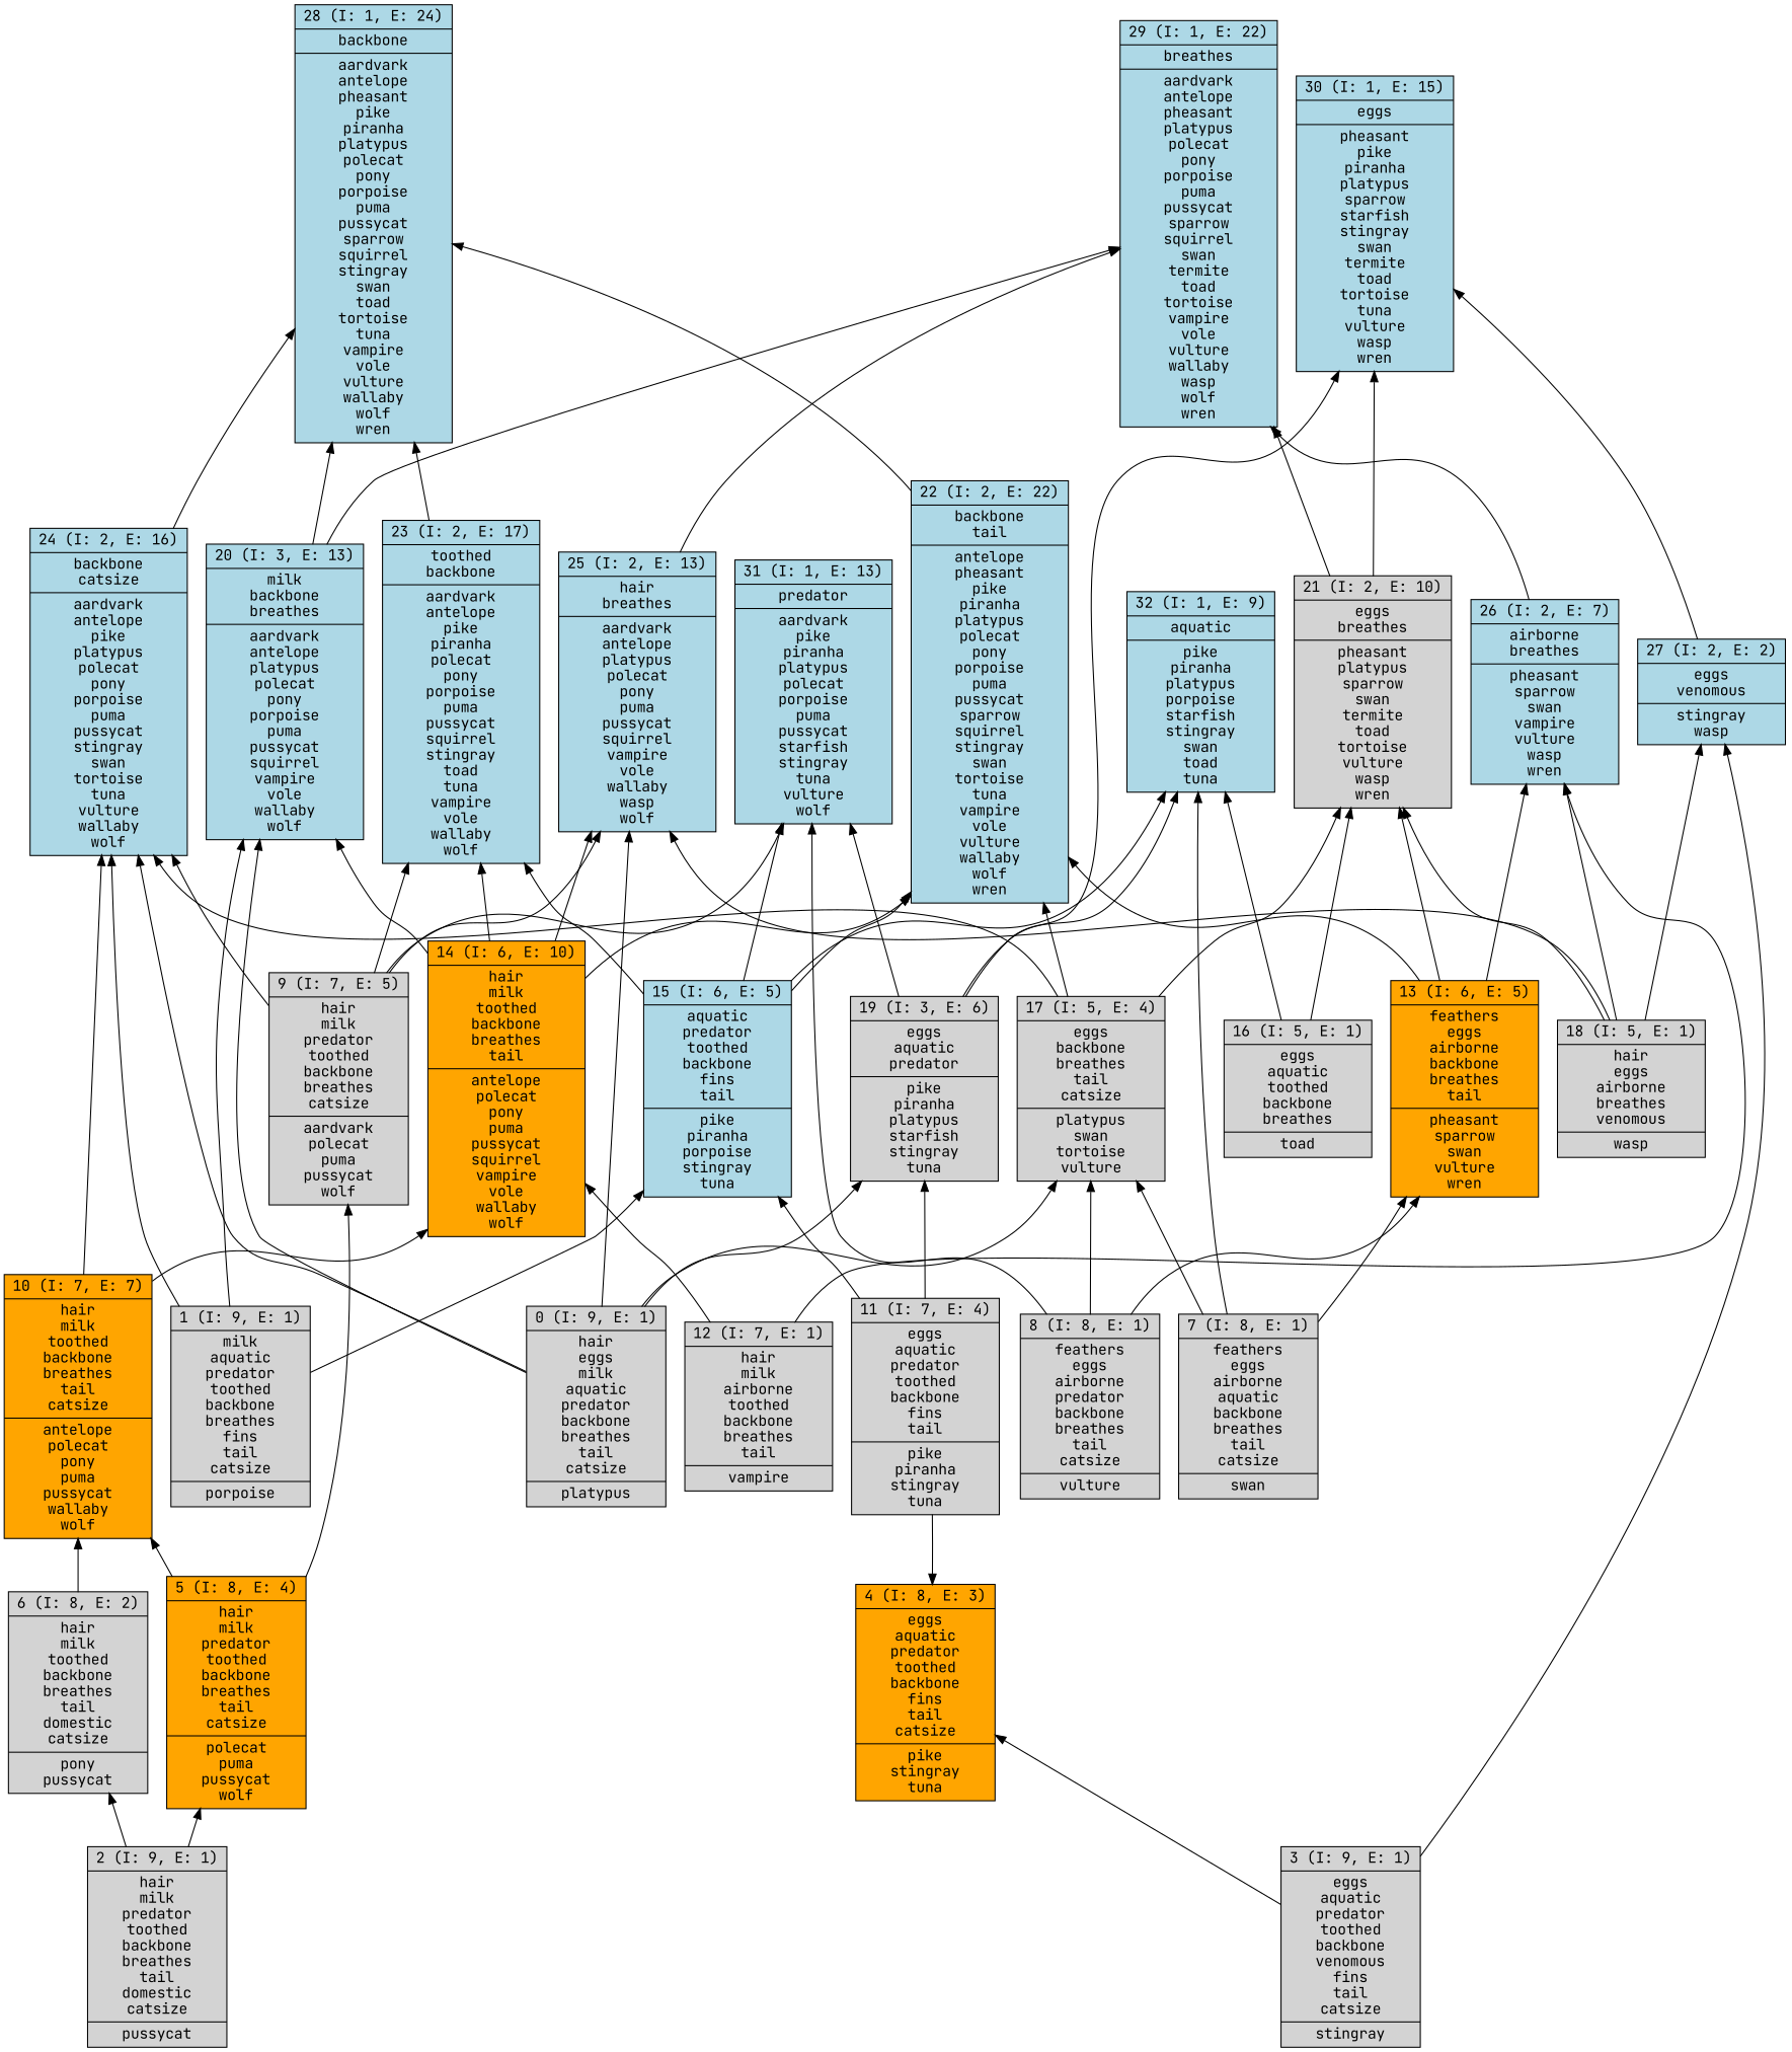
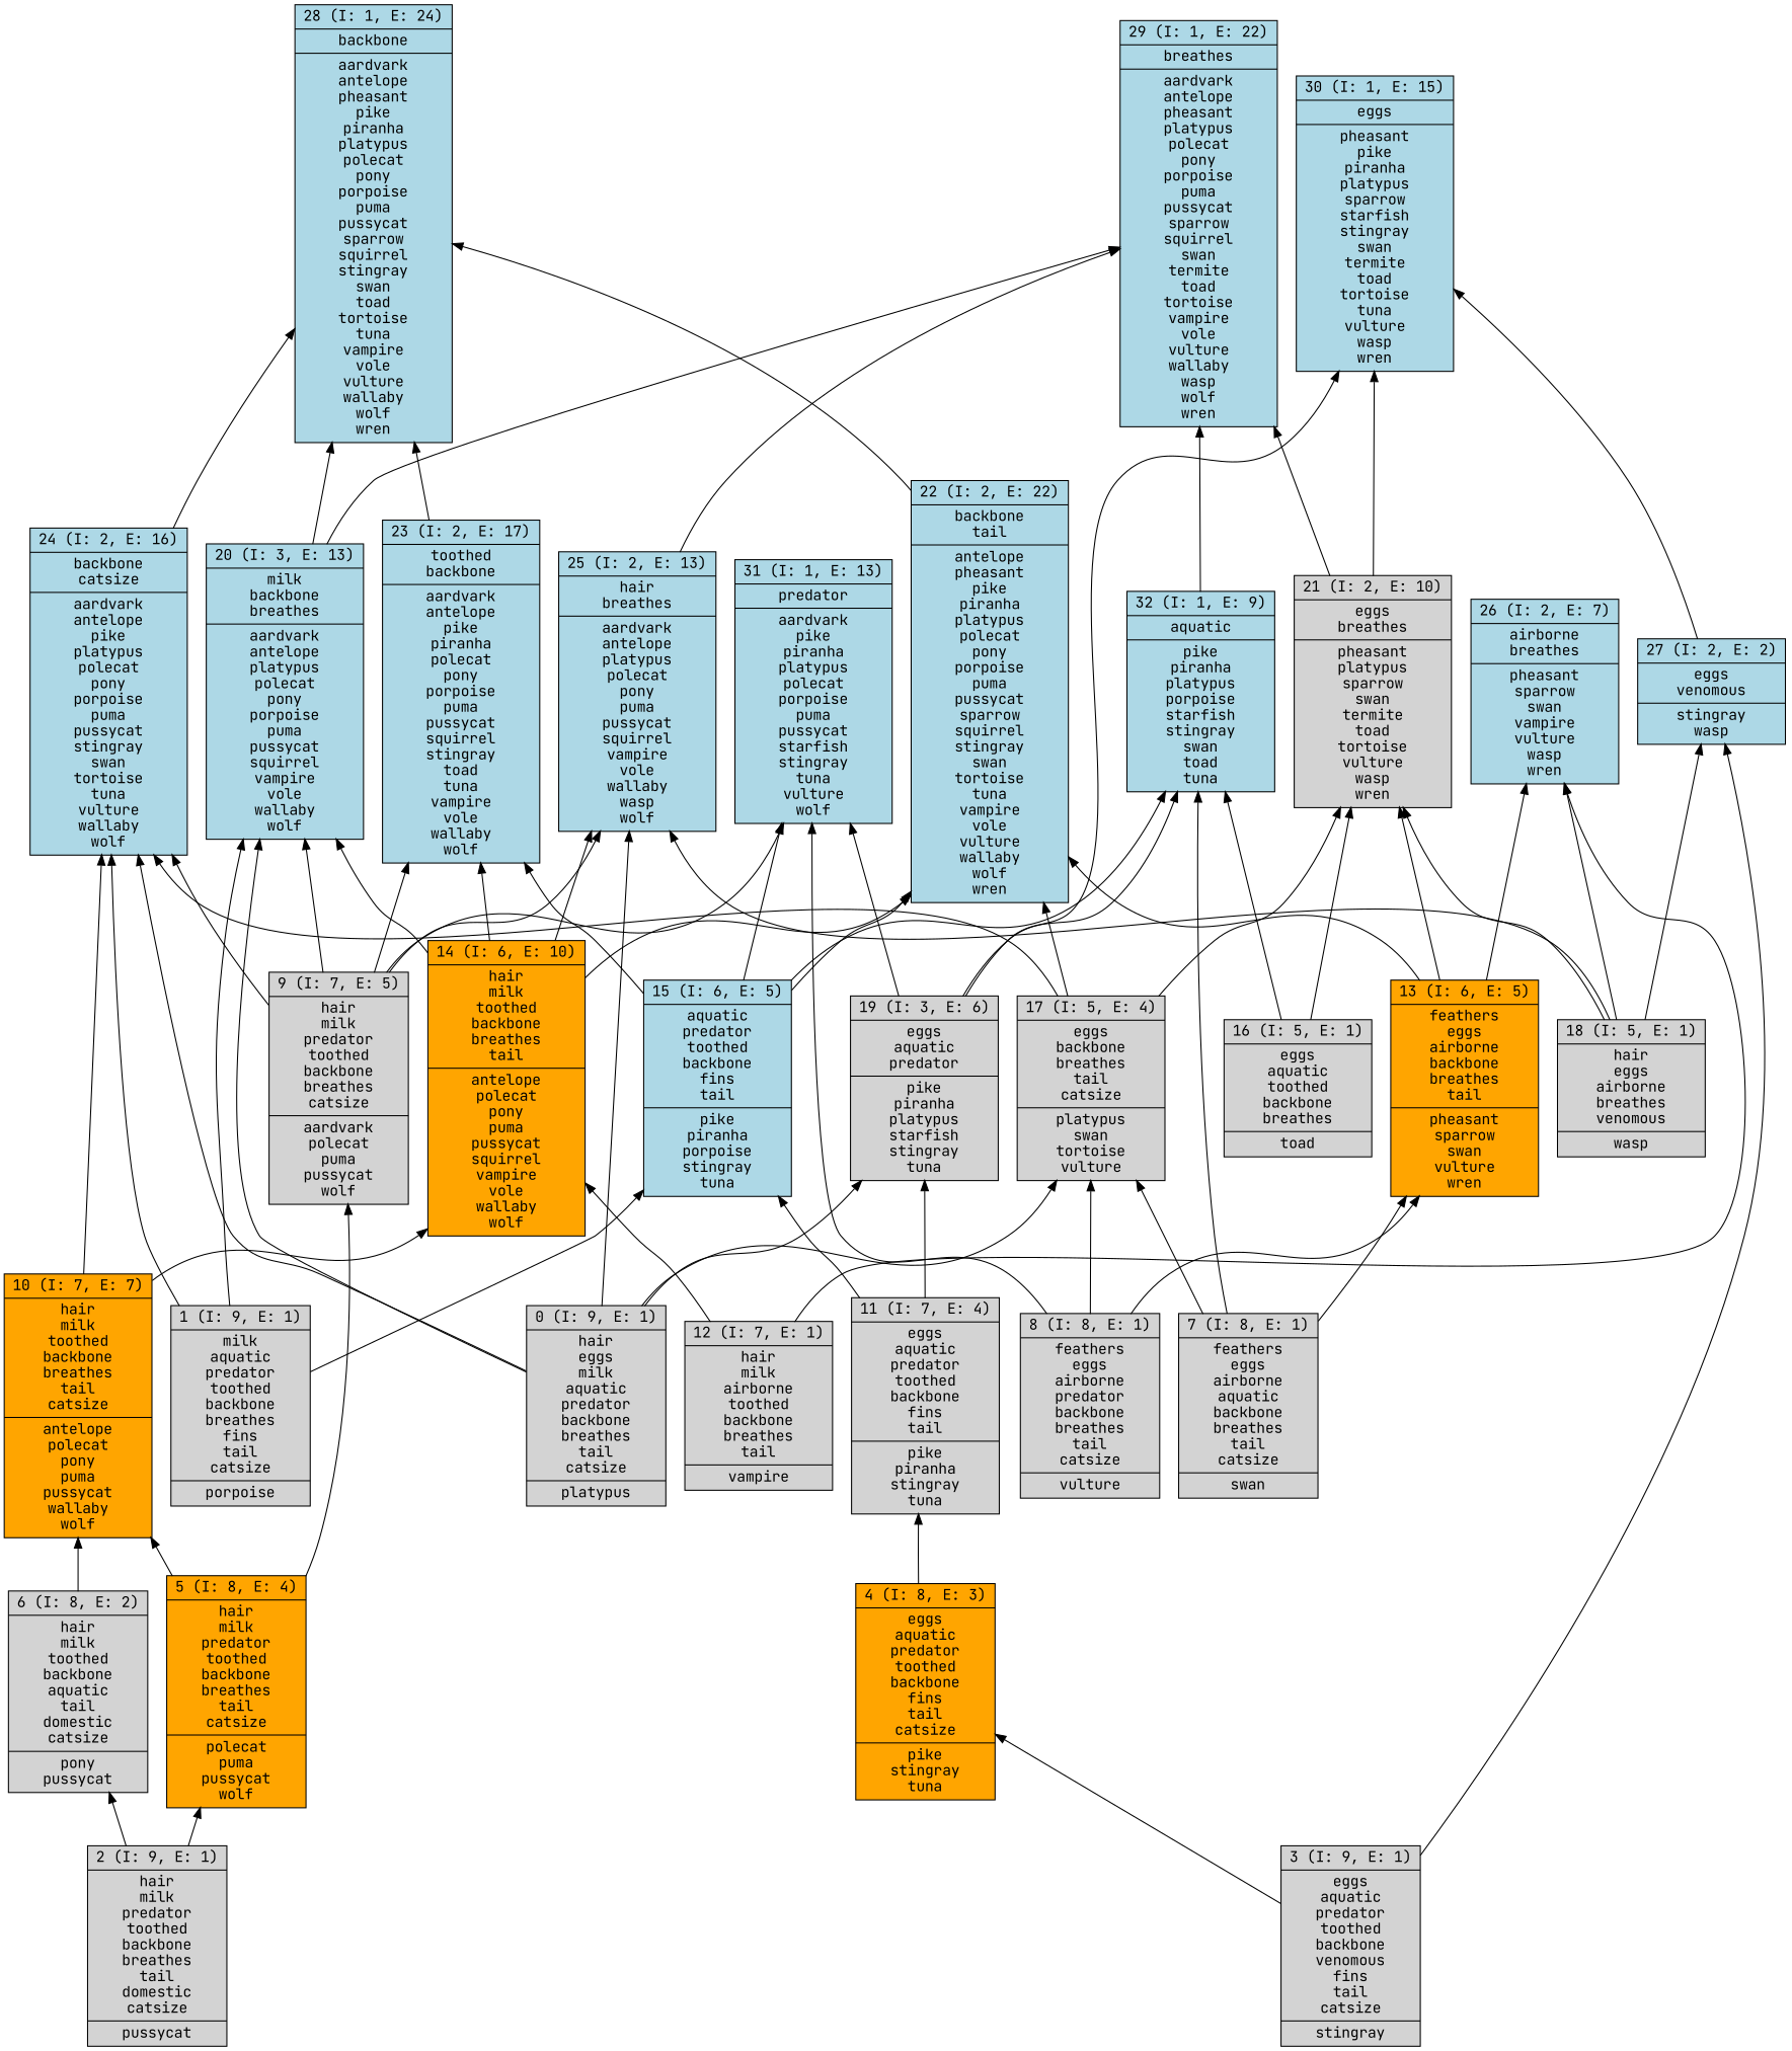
  digraph {
    fontname="JetBrains Mono"
    rankdir=BT
    node [fontname="JetBrains Mono" shape=record style=filled]
    edge [fontname="JetBrains Mono"]
    n1 [label="{0 (I: 9, E: 1)|hair\neggs\nmilk\naquatic\npredator\nbackbone\nbreathes\ntail\ncatsize\n|platypus\n}"]
    n2 [label="{17 (I: 5, E: 4)|eggs\nbackbone\nbreathes\ntail\ncatsize\n|platypus\nswan\ntortoise\nvulture\n}"]
    n3 [label="{19 (I: 3, E: 6)|eggs\naquatic\npredator\n|pike\npiranha\nplatypus\nstarfish\nstingray\ntuna\n}"]
    n4 [fillcolor=lightblue label="{20 (I: 3, E: 13)|milk\nbackbone\nbreathes\n|aardvark\nantelope\nplatypus\npolecat\npony\nporpoise\npuma\npussycat\nsquirrel\nvampire\nvole\nwallaby\nwolf\n}"]
    n5 [fillcolor=lightblue label="{25 (I: 2, E: 13)|hair\nbreathes\n|aardvark\nantelope\nplatypus\npolecat\npony\npuma\npussycat\nsquirrel\nvampire\nvole\nwallaby\nwasp\nwolf\n}"]
    n6 [fillcolor=lightblue label="{24 (I: 2, E: 16)|backbone\ncatsize\n|aardvark\nantelope\npike\nplatypus\npolecat\npony\nporpoise\npuma\npussycat\nstingray\nswan\ntortoise\ntuna\nvulture\nwallaby\nwolf\n}"]
    n7 [label="{21 (I: 2, E: 10)|eggs\nbreathes\n|pheasant\nplatypus\nsparrow\nswan\ntermite\ntoad\ntortoise\nvulture\nwasp\nwren\n}"]
    n8 [fillcolor=lightblue label="{22 (I: 2, E: 22)|backbone\ntail\n|antelope\npheasant\npike\npiranha\nplatypus\npolecat\npony\nporpoise\npuma\npussycat\nsparrow\nsquirrel\nstingray\nswan\ntortoise\ntuna\nvampire\nvole\nvulture\nwallaby\nwolf\nwren\n}"]
    n9 [fillcolor=lightblue label="{32 (I: 1, E: 9)|aquatic\n|pike\npiranha\nplatypus\nporpoise\nstarfish\nstingray\nswan\ntoad\ntuna\n}"]
    n10 [fillcolor=lightblue label="{31 (I: 1, E: 13)|predator\n|aardvark\npike\npiranha\nplatypus\npolecat\nporpoise\npuma\npussycat\nstarfish\nstingray\ntuna\nvulture\nwolf\n}"]
    n11 [fillcolor=lightblue label="{30 (I: 1, E: 15)|eggs\n|pheasant\npike\npiranha\nplatypus\nsparrow\nstarfish\nstingray\nswan\ntermite\ntoad\ntortoise\ntuna\nvulture\nwasp\nwren\n}"]
    n12 [fillcolor=lightblue label="{28 (I: 1, E: 24)|backbone\n|aardvark\nantelope\npheasant\npike\npiranha\nplatypus\npolecat\npony\nporpoise\npuma\npussycat\nsparrow\nsquirrel\nstingray\nswan\ntoad\ntortoise\ntuna\nvampire\nvole\nvulture\nwallaby\nwolf\nwren\n}"]
    n13 [fillcolor=lightblue label="{29 (I: 1, E: 22)|breathes\n|aardvark\nantelope\npheasant\nplatypus\npolecat\npony\nporpoise\npuma\npussycat\nsparrow\nsquirrel\nswan\ntermite\ntoad\ntortoise\nvampire\nvole\nvulture\nwallaby\nwasp\nwolf\nwren\n}"]
    n14 [label="{1 (I: 9, E: 1)|milk\naquatic\npredator\ntoothed\nbackbone\nbreathes\nfins\ntail\ncatsize\n|porpoise\n}"]
    n15 [fillcolor=lightblue label="{15 (I: 6, E: 5)|aquatic\npredator\ntoothed\nbackbone\nfins\ntail\n|pike\npiranha\nporpoise\nstingray\ntuna\n}"]
    n16 [fillcolor=lightblue label="{23 (I: 2, E: 17)|toothed\nbackbone\n|aardvark\nantelope\npike\npiranha\npolecat\npony\nporpoise\npuma\npussycat\nsquirrel\nstingray\ntoad\ntuna\nvampire\nvole\nwallaby\nwolf\n}"]
    n17 [label="{2 (I: 9, E: 1)|hair\nmilk\npredator\ntoothed\nbackbone\nbreathes\ntail\ndomestic\ncatsize\n|pussycat\n}"]
    n18 [fillcolor=orange label="{5 (I: 8, E: 4)|hair\nmilk\npredator\ntoothed\nbackbone\nbreathes\ntail\ncatsize\n|polecat\npuma\npussycat\nwolf\n}"]
-   n19 [label="{6 (I: 8, E: 2)|hair\nmilk\ntoothed\nbackbone\nbreathes\ntail\ndomestic\ncatsize\n|pony\npussycat\n}"]
+   n19 [label="{6 (I: 8, E: 2)|hair\nmilk\ntoothed\nbackbone\naquatic\ntail\ndomestic\ncatsize\n|pony\npussycat\n}"]
    n20 [label="{9 (I: 7, E: 5)|hair\nmilk\npredator\ntoothed\nbackbone\nbreathes\ncatsize\n|aardvark\npolecat\npuma\npussycat\nwolf\n}"]
    n21 [fillcolor=orange label="{10 (I: 7, E: 7)|hair\nmilk\ntoothed\nbackbone\nbreathes\ntail\ncatsize\n|antelope\npolecat\npony\npuma\npussycat\nwallaby\nwolf\n}"]
    n22 [label="{3 (I: 9, E: 1)|eggs\naquatic\npredator\ntoothed\nbackbone\nvenomous\nfins\ntail\ncatsize\n|stingray\n}"]
    n23 [fillcolor=orange label="{4 (I: 8, E: 3)|eggs\naquatic\npredator\ntoothed\nbackbone\nfins\ntail\ncatsize\n|pike\nstingray\ntuna\n}"]
    n24 [fillcolor=lightblue label="{27 (I: 2, E: 2)|eggs\nvenomous\n|stingray\nwasp\n}"]
    n25 [label="{11 (I: 7, E: 4)|eggs\naquatic\npredator\ntoothed\nbackbone\nfins\ntail\n|pike\npiranha\nstingray\ntuna\n}"]
    n26 [fillcolor=orange label="{14 (I: 6, E: 10)|hair\nmilk\ntoothed\nbackbone\nbreathes\ntail\n|antelope\npolecat\npony\npuma\npussycat\nsquirrel\nvampire\nvole\nwallaby\nwolf\n}"]
    n27 [label="{7 (I: 8, E: 1)|feathers\neggs\nairborne\naquatic\nbackbone\nbreathes\ntail\ncatsize\n|swan\n}"]
    n28 [fillcolor=orange label="{13 (I: 6, E: 5)|feathers\neggs\nairborne\nbackbone\nbreathes\ntail\n|pheasant\nsparrow\nswan\nvulture\nwren\n}"]
    n29 [fillcolor=lightblue label="{26 (I: 2, E: 7)|airborne\nbreathes\n|pheasant\nsparrow\nswan\nvampire\nvulture\nwasp\nwren\n}"]
    n30 [label="{8 (I: 8, E: 1)|feathers\neggs\nairborne\npredator\nbackbone\nbreathes\ntail\ncatsize\n|vulture\n}"]
    n31 [label="{12 (I: 7, E: 1)|hair\nmilk\nairborne\ntoothed\nbackbone\nbreathes\ntail\n|vampire\n}"]
    n32 [label="{16 (I: 5, E: 1)|eggs\naquatic\ntoothed\nbackbone\nbreathes\n|toad\n}"]
    n33 [label="{18 (I: 5, E: 1)|hair\neggs\nairborne\nbreathes\nvenomous\n|wasp\n}"]
    n1 -> n2
    n1 -> n3
    n1 -> n4
    n1 -> n5
    n1 -> n6
    n2 -> n6
    n2 -> n7
    n2 -> n8
    n3 -> n9
    n3 -> n10
    n3 -> n11
    n4 -> n12
    n4 -> n13
    n5 -> n13
    n6 -> n12
    n7 -> n11
    n7 -> n13
    n8 -> n12
    n14 -> n4
    n14 -> n6
    n14 -> n15
    n15 -> n8
    n15 -> n9
    n15 -> n10
    n15 -> n16
    n16 -> n12
    n17 -> n18
    n17 -> n19
    n18 -> n20
    n18 -> n21
    n19 -> n21
+   n20 -> n4
    n20 -> n5
    n20 -> n6
    n20 -> n10
    n20 -> n16
    n21 -> n6
    n21 -> n26
    n22 -> n23
    n22 -> n24
-   n25 -> n23
+   n23 -> n25
    n24 -> n11
    n25 -> n3
    n25 -> n15
    n26 -> n4
    n26 -> n5
    n26 -> n8
    n26 -> n16
    n27 -> n2
    n27 -> n9
    n27 -> n28
    n28 -> n7
    n28 -> n8
    n28 -> n29
-   n29 -> n13
+   n9 -> n13
    n30 -> n2
    n30 -> n10
    n30 -> n28
    n31 -> n26
    n31 -> n29
    n32 -> n7
    n32 -> n9
    n33 -> n5
    n33 -> n7
    n33 -> n24
    n33 -> n29
  }
